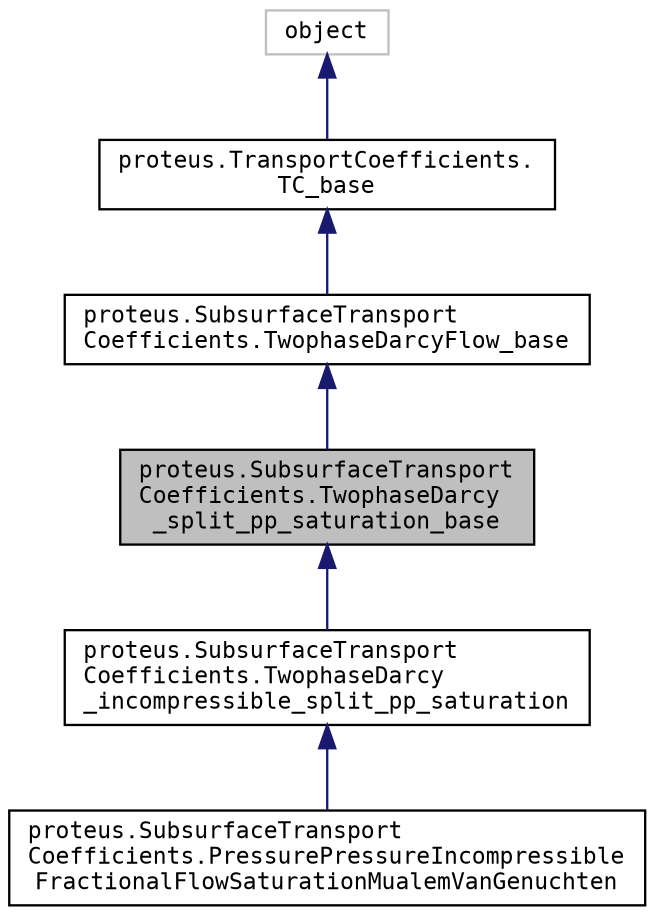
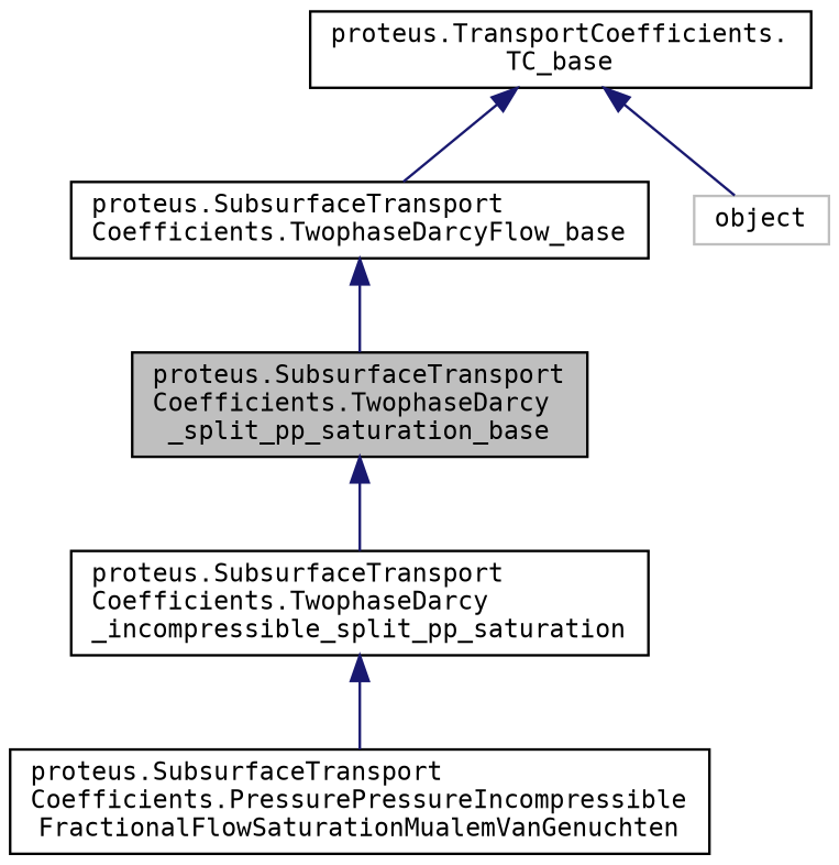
  digraph {
    rankdir=TB
    fontname="DejaVu Sans Mono"
    node [color=black fillcolor=white fontname="DejaVu Sans Mono" fontsize=10 shape=record style=filled]
    edge [color=midnightblue dir=back fontname="DejaVu Sans Mono" fontsize=10 labelfontname=Helvetica labelfontsize=10 style=solid]
    n1 [fillcolor=grey75 fontcolor=black height=0.2 label="proteus.SubsurfaceTransport\lCoefficients.TwophaseDarcy\l_split_pp_saturation_base" width=0.4]
    n2 [height=0.2 label="proteus.SubsurfaceTransport\lCoefficients.TwophaseDarcy\l_incompressible_split_pp_saturation" width=0.4]
    n3 [height=0.2 label="proteus.SubsurfaceTransport\lCoefficients.TwophaseDarcyFlow_base" width=0.4]
    n4 [height=0.2 label="proteus.TransportCoefficients.\lTC_base" width=0.4]
    n5 [color=grey75 height=0.2 label=object width=0.4]
    n6 [height=0.2 label="proteus.SubsurfaceTransport\lCoefficients.PressurePressureIncompressible\lFractionalFlowSaturationMualemVanGenuchten" width=0.4]
    n1 -> n2
    n2 -> n6
    n3 -> n1
    n4 -> n3
-   n5 -> n4
+   n4 -> n5
  }
